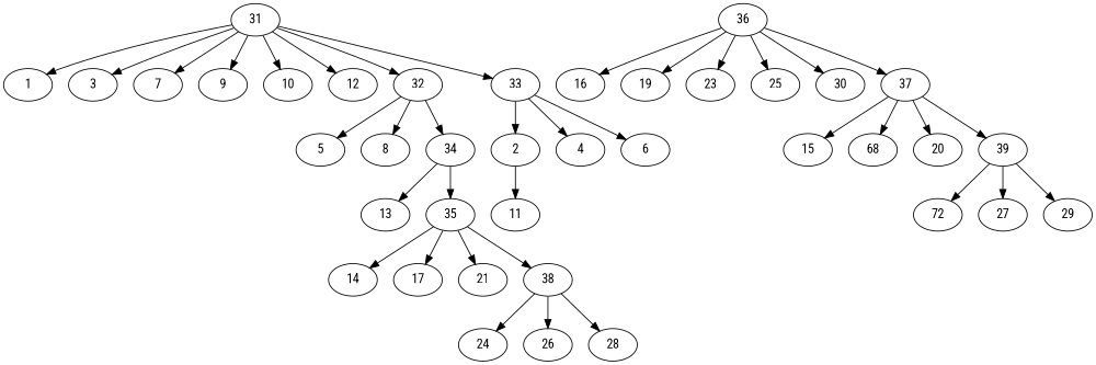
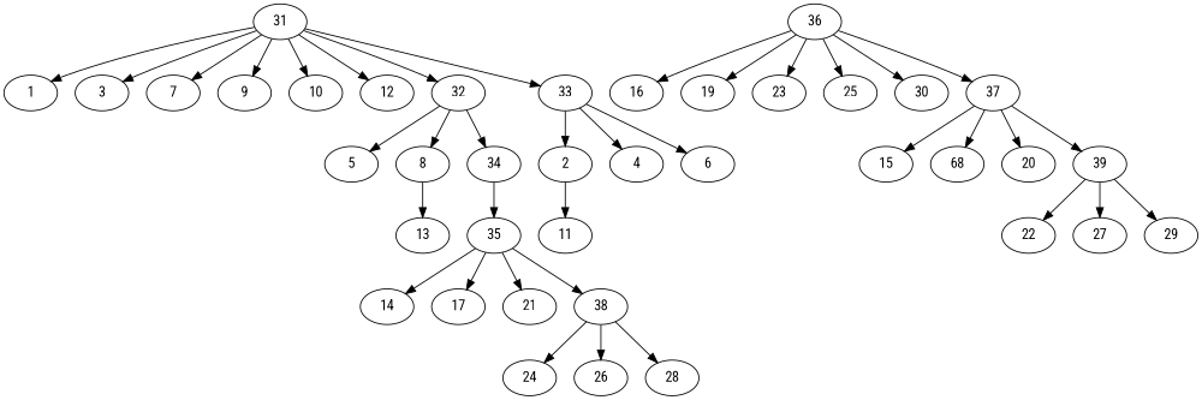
  digraph {
    fontname="Roboto Condensed"
    node [fontname="Roboto Condensed"]
    edge [fontname="Roboto Condensed"]
    31
    1
    3
    7
    9
    10
    12
    32
    33
    5
    8
    34
    2
    4
    6
    13
    35
    11
    14
    17
    21
    38
    36
    16
    19
    23
    25
    30
    37
    24
    26
    28
    15
    n34 [label=68]
    20
    39
-   22 [label=72]
+   22
    27
    29
    31 -> 1
    31 -> 3
    31 -> 7
    31 -> 9
    31 -> 10
    31 -> 12
    31 -> 32
    31 -> 33
    32 -> 5
    32 -> 8
    32 -> 34
    33 -> 2
    33 -> 4
    33 -> 6
-   34 -> 13
+   8 -> 13
    34 -> 35
    2 -> 11
    35 -> 14
    35 -> 17
    35 -> 21
    35 -> 38
    38 -> 24
    38 -> 26
    38 -> 28
    36 -> 16
    36 -> 19
    36 -> 23
    36 -> 25
    36 -> 30
    36 -> 37
    37 -> 15
    37 -> n34
    37 -> 20
    37 -> 39
    39 -> 22
    39 -> 27
    39 -> 29
  }
